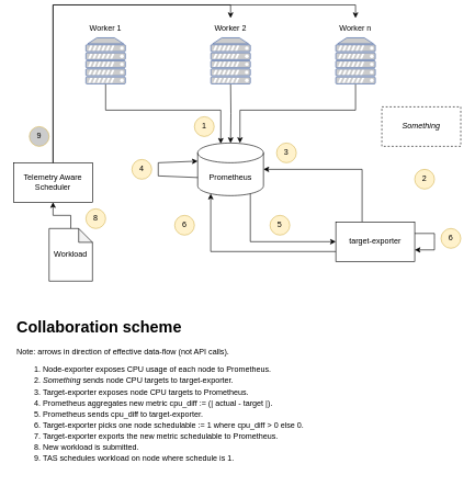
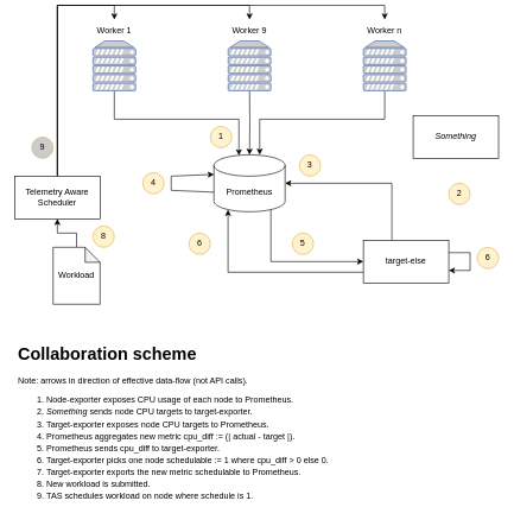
  <mxCell id="0" />
  <mxCell id="1" parent="0" />
  <mxCell id="2" style="edgeStyle=orthogonalEdgeStyle;rounded=0;orthogonalLoop=1;jettySize=auto;html=1;entryX=0.351;entryY=0.012;entryDx=0;entryDy=0;exitX=0.5;exitY=1;exitDx=0;exitDy=0;entryPerimeter=0;" parent="1" target="5" edge="1"><mxGeometry relative="1" as="geometry"><mxPoint x="160" y="120" as="sourcePoint" /><Array as="points"><mxPoint x="160" y="160" /><mxPoint x="335" y="160" /></Array></mxGeometry></mxCell>
  <mxCell id="3" style="edgeStyle=orthogonalEdgeStyle;rounded=0;orthogonalLoop=1;jettySize=auto;html=1;" parent="1" target="5" edge="1"><mxGeometry relative="1" as="geometry"><mxPoint x="350" y="120" as="sourcePoint" /></mxGeometry></mxCell>
  <mxCell id="4" style="edgeStyle=orthogonalEdgeStyle;rounded=0;orthogonalLoop=1;jettySize=auto;html=1;entryX=0.643;entryY=-0.001;entryDx=0;entryDy=0;entryPerimeter=0;" parent="1" target="5" edge="1"><mxGeometry relative="1" as="geometry"><mxPoint x="540.029" y="120" as="sourcePoint" /><Array as="points"><mxPoint x="540" y="160" /><mxPoint x="364" y="160" /></Array></mxGeometry></mxCell>
  <mxCell id="5" value="Prometheus" style="shape=cylinder3;whiteSpace=wrap;html=1;boundedLbl=1;backgroundOutline=1;size=15;" parent="1" vertex="1"><mxGeometry x="300" y="210" width="100" height="80" as="geometry" /></mxCell>
  <mxCell id="6" value="1" style="ellipse;whiteSpace=wrap;html=1;aspect=fixed;fillColor=#fff2cc;strokeColor=#d6b656;" parent="1" vertex="1"><mxGeometry x="295" y="170" width="30" height="30" as="geometry" /></mxCell>
  <mxCell id="7" style="edgeStyle=orthogonalEdgeStyle;rounded=0;orthogonalLoop=1;jettySize=auto;html=1;entryX=1;entryY=0.5;entryDx=0;entryDy=0;entryPerimeter=0;" parent="1" source="8" target="5" edge="1"><mxGeometry relative="1" as="geometry"><Array as="points"><mxPoint x="550" y="250" /></Array></mxGeometry></mxCell>
- <mxCell id="8" value="target-exporter" style="rounded=0;whiteSpace=wrap;html=1;" parent="1" vertex="1"><mxGeometry x="510" y="330" width="120" height="60" as="geometry" /></mxCell>
+ <mxCell id="8" value="target-else" style="rounded=0;whiteSpace=wrap;html=1;" parent="1" vertex="1"><mxGeometry x="510" y="330" width="120" height="60" as="geometry" /></mxCell>
  <mxCell id="9" value="3" style="ellipse;whiteSpace=wrap;html=1;aspect=fixed;fillColor=#fff2cc;strokeColor=#d6b656;" parent="1" vertex="1"><mxGeometry x="420" y="210" width="30" height="30" as="geometry" /></mxCell>
  <mxCell id="10" value="4" style="ellipse;whiteSpace=wrap;html=1;aspect=fixed;fillColor=#fff2cc;strokeColor=#d6b656;" parent="1" vertex="1"><mxGeometry x="200" y="235" width="30" height="30" as="geometry" /></mxCell>
  <mxCell id="11" style="edgeStyle=orthogonalEdgeStyle;rounded=0;orthogonalLoop=1;jettySize=auto;html=1;exitX=0.8;exitY=0.965;exitDx=0;exitDy=0;exitPerimeter=0;entryX=0;entryY=0.5;entryDx=0;entryDy=0;" parent="1" target="8" edge="1" source="5"><mxGeometry relative="1" as="geometry"><mxPoint x="365.18" y="290" as="sourcePoint" /><mxPoint x="504.82" y="338.64" as="targetPoint" /><Array as="points"><mxPoint x="380" y="360" /></Array></mxGeometry></mxCell>
  <mxCell id="12" value="&lt;h1&gt;Collaboration scheme&amp;nbsp;&lt;/h1&gt;&lt;div&gt;Note: arrows in direction of effective data-flow (not API calls).&lt;/div&gt;&lt;div&gt;&lt;ol style=&quot;line-height: 140%;&quot;&gt;&lt;li&gt;Node-exporter exposes CPU usage of each node to Prometheus.&lt;/li&gt;&lt;li&gt;&lt;i&gt;Something&lt;/i&gt; sends node CPU targets to target-exporter.&lt;/li&gt;&lt;li&gt;Target-exporter exposes node CPU targets to Prometheus.&lt;/li&gt;&lt;li&gt;Prometheus aggregates new metric cpu_diff := (| actual - target |).&lt;/li&gt;&lt;li&gt;Prometheus sends cpu_diff to target-exporter.&lt;/li&gt;&lt;li&gt;Target-exporter picks one node schedulable := 1 where cpu_diff &amp;gt; 0 else 0.&lt;/li&gt;&lt;li&gt;Target-exporter exports the new metric schedulable to Prometheus.&lt;/li&gt;&lt;li&gt;New workload is submitted.&lt;/li&gt;&lt;li style=&quot;border-color: var(--border-color);&quot;&gt;TAS schedules workload on node where schedule is 1.&lt;/li&gt;&lt;/ol&gt;&lt;/div&gt;" style="text;html=1;strokeColor=none;fillColor=none;spacing=5;spacingTop=-20;whiteSpace=wrap;overflow=hidden;rounded=0;" vertex="1" parent="1"><mxGeometry x="20" y="470" width="480" height="240" as="geometry" /></mxCell>
- <mxCell id="13" value="&lt;i&gt;Something&lt;/i&gt;" style="rounded=0;whiteSpace=wrap;html=1;dashed=1;" vertex="1" parent="1"><mxGeometry x="580" y="155" width="120" height="60" as="geometry" /></mxCell>
+ <mxCell id="13" value="&lt;i&gt;Something&lt;/i&gt;" style="rounded=0;whiteSpace=wrap;html=1;" vertex="1" parent="1"><mxGeometry x="580" y="155" width="120" height="60" as="geometry" /></mxCell>
  <mxCell id="14" value="2" style="ellipse;whiteSpace=wrap;html=1;aspect=fixed;fillColor=#fff2cc;strokeColor=#d6b656;" vertex="1" parent="1"><mxGeometry x="630" y="250" width="30" height="30" as="geometry" /></mxCell>
  <mxCell id="15" value="" style="endArrow=classic;html=1;rounded=0;exitX=0;exitY=0;exitDx=0;exitDy=52.5;exitPerimeter=0;entryX=0;entryY=0;entryDx=0;entryDy=27.5;entryPerimeter=0;" edge="1" parent="1" source="5" target="5"><mxGeometry width="50" height="50" relative="1" as="geometry"><mxPoint x="120" y="290" as="sourcePoint" /><mxPoint x="240" y="240" as="targetPoint" /><Array as="points"><mxPoint x="240" y="260" /><mxPoint x="240" y="240" /></Array></mxGeometry></mxCell>
  <mxCell id="16" value="5" style="ellipse;whiteSpace=wrap;html=1;aspect=fixed;fillColor=#fff2cc;strokeColor=#d6b656;" vertex="1" parent="1"><mxGeometry x="410" y="320" width="30" height="30" as="geometry" /></mxCell>
  <mxCell id="17" value="" style="endArrow=classic;html=1;rounded=0;exitX=0;exitY=0;exitDx=0;exitDy=52.5;exitPerimeter=0;entryX=0;entryY=0;entryDx=0;entryDy=27.5;entryPerimeter=0;" edge="1" parent="1"><mxGeometry width="50" height="50" relative="1" as="geometry"><mxPoint x="630" y="347.5" as="sourcePoint" /><mxPoint x="630" y="372.5" as="targetPoint" /><Array as="points"><mxPoint x="660" y="347.5" /><mxPoint x="660" y="357.5" /><mxPoint x="660" y="372.5" /></Array></mxGeometry></mxCell>
  <mxCell id="18" value="6" style="ellipse;whiteSpace=wrap;html=1;aspect=fixed;fillColor=#fff2cc;strokeColor=#d6b656;" vertex="1" parent="1"><mxGeometry x="670" y="340" width="30" height="30" as="geometry" /></mxCell>
  <mxCell id="19" style="edgeStyle=orthogonalEdgeStyle;rounded=0;orthogonalLoop=1;jettySize=auto;html=1;exitX=0;exitY=0.75;exitDx=0;exitDy=0;entryX=0.198;entryY=0.965;entryDx=0;entryDy=0;entryPerimeter=0;" edge="1" parent="1" source="8" target="5"><mxGeometry relative="1" as="geometry"><mxPoint x="410" y="454" as="sourcePoint" /><mxPoint x="310" y="374" as="targetPoint" /><Array as="points"><mxPoint x="320" y="375" /></Array></mxGeometry></mxCell>
  <mxCell id="20" value="6" style="ellipse;whiteSpace=wrap;html=1;aspect=fixed;fillColor=#fff2cc;strokeColor=#d6b656;" vertex="1" parent="1"><mxGeometry x="265" y="320" width="30" height="30" as="geometry" /></mxCell>
  <mxCell id="21" value="" style="fontColor=#0066CC;verticalAlign=top;verticalLabelPosition=bottom;labelPosition=center;align=center;html=1;outlineConnect=0;fillColor=#CCCCCC;strokeColor=#6881B3;gradientColor=none;gradientDirection=north;strokeWidth=2;shape=mxgraph.networks.server;" vertex="1" parent="1"><mxGeometry x="130" y="50" width="60" height="70" as="geometry" /></mxCell>
  <mxCell id="22" value="" style="fontColor=#0066CC;verticalAlign=top;verticalLabelPosition=bottom;labelPosition=center;align=center;html=1;outlineConnect=0;fillColor=#CCCCCC;strokeColor=#6881B3;gradientColor=none;gradientDirection=north;strokeWidth=2;shape=mxgraph.networks.server;" vertex="1" parent="1"><mxGeometry x="320" y="50" width="60" height="70" as="geometry" /></mxCell>
  <mxCell id="23" value="" style="fontColor=#0066CC;verticalAlign=top;verticalLabelPosition=bottom;labelPosition=center;align=center;html=1;outlineConnect=0;fillColor=#CCCCCC;strokeColor=#6881B3;gradientColor=none;gradientDirection=north;strokeWidth=2;shape=mxgraph.networks.server;" vertex="1" parent="1"><mxGeometry x="510" y="50" width="60" height="70" as="geometry" /></mxCell>
+ <mxCell id="24" style="edgeStyle=orthogonalEdgeStyle;rounded=0;orthogonalLoop=1;jettySize=auto;html=1;entryX=0.5;entryY=0;entryDx=0;entryDy=0;" edge="1" parent="1" source="25" target="26"><mxGeometry relative="1" as="geometry" /></mxCell>
  <mxCell id="25" value="Telemetry Aware Scheduler" style="rounded=0;whiteSpace=wrap;html=1;" vertex="1" parent="1"><mxGeometry x="20" y="240" width="120" height="60" as="geometry" /></mxCell>
  <mxCell id="26" value="Worker 1" style="text;html=1;strokeColor=none;fillColor=none;align=center;verticalAlign=middle;whiteSpace=wrap;rounded=0;" vertex="1" parent="1"><mxGeometry x="130" y="20" width="60" height="30" as="geometry" /></mxCell>
- <mxCell id="27" value="Worker 2" style="text;html=1;strokeColor=none;fillColor=none;align=center;verticalAlign=middle;whiteSpace=wrap;rounded=0;" vertex="1" parent="1"><mxGeometry x="320" y="20" width="60" height="30" as="geometry" /></mxCell>
+ <mxCell id="27" value="Worker 9" style="text;html=1;strokeColor=none;fillColor=none;align=center;verticalAlign=middle;whiteSpace=wrap;rounded=0;" vertex="1" parent="1"><mxGeometry x="320" y="20" width="60" height="30" as="geometry" /></mxCell>
  <mxCell id="28" value="Worker n" style="text;html=1;strokeColor=none;fillColor=none;align=center;verticalAlign=middle;whiteSpace=wrap;rounded=0;" vertex="1" parent="1"><mxGeometry x="510" y="20" width="60" height="30" as="geometry" /></mxCell>
  <mxCell id="29" style="edgeStyle=orthogonalEdgeStyle;rounded=0;orthogonalLoop=1;jettySize=auto;html=1;entryX=0.5;entryY=1;entryDx=0;entryDy=0;" edge="1" parent="1" source="30" target="25"><mxGeometry relative="1" as="geometry" /></mxCell>
  <mxCell id="30" value="Workload" style="shape=note;whiteSpace=wrap;html=1;backgroundOutline=1;darkOpacity=0.05;size=21;" vertex="1" parent="1"><mxGeometry x="74" y="340" width="66" height="80" as="geometry" /></mxCell>
  <mxCell id="31" style="edgeStyle=orthogonalEdgeStyle;rounded=0;orthogonalLoop=1;jettySize=auto;html=1;entryX=0.5;entryY=0;entryDx=0;entryDy=0;exitX=0.5;exitY=0;exitDx=0;exitDy=0;" edge="1" parent="1" source="25" target="27"><mxGeometry relative="1" as="geometry"><mxPoint x="90" y="250" as="sourcePoint" /><mxPoint x="170" y="30" as="targetPoint" /></mxGeometry></mxCell>
  <mxCell id="32" style="edgeStyle=orthogonalEdgeStyle;rounded=0;orthogonalLoop=1;jettySize=auto;html=1;entryX=0.5;entryY=0;entryDx=0;entryDy=0;exitX=0.5;exitY=0;exitDx=0;exitDy=0;" edge="1" parent="1" source="25" target="28"><mxGeometry relative="1" as="geometry"><mxPoint x="90" y="250" as="sourcePoint" /><mxPoint x="360" y="30" as="targetPoint" /></mxGeometry></mxCell>
  <mxCell id="33" value="8" style="ellipse;whiteSpace=wrap;html=1;aspect=fixed;fillColor=#fff2cc;strokeColor=#d6b656;" vertex="1" parent="1"><mxGeometry x="130" y="310" width="30" height="30" as="geometry" /></mxCell>
  <mxCell id="34" value="9" style="ellipse;whiteSpace=wrap;html=1;aspect=fixed;fillColor=#cccccc;strokeColor=#d6b656;" vertex="1" parent="1"><mxGeometry x="44" y="185" width="30" height="30" as="geometry" /></mxCell>
